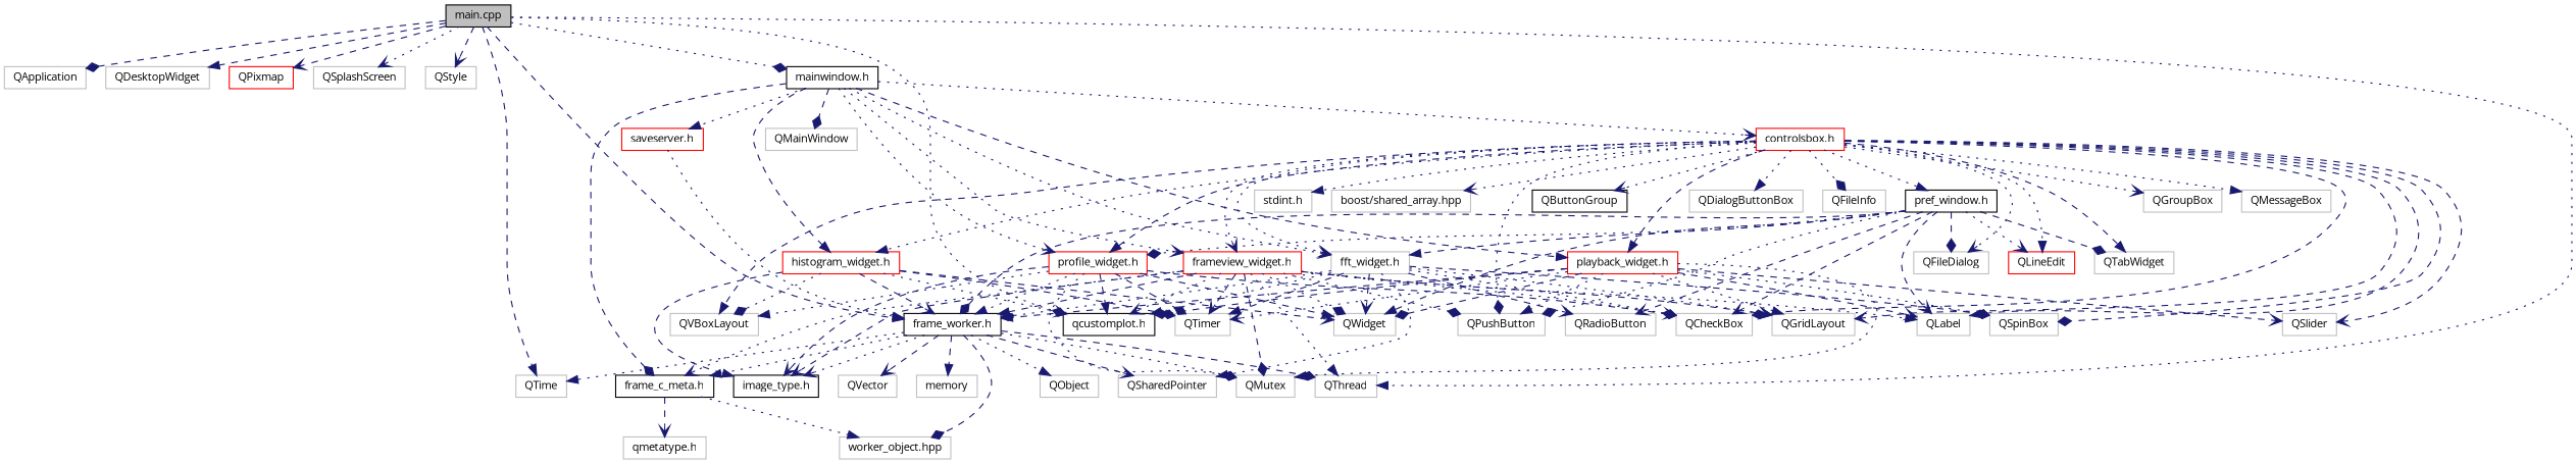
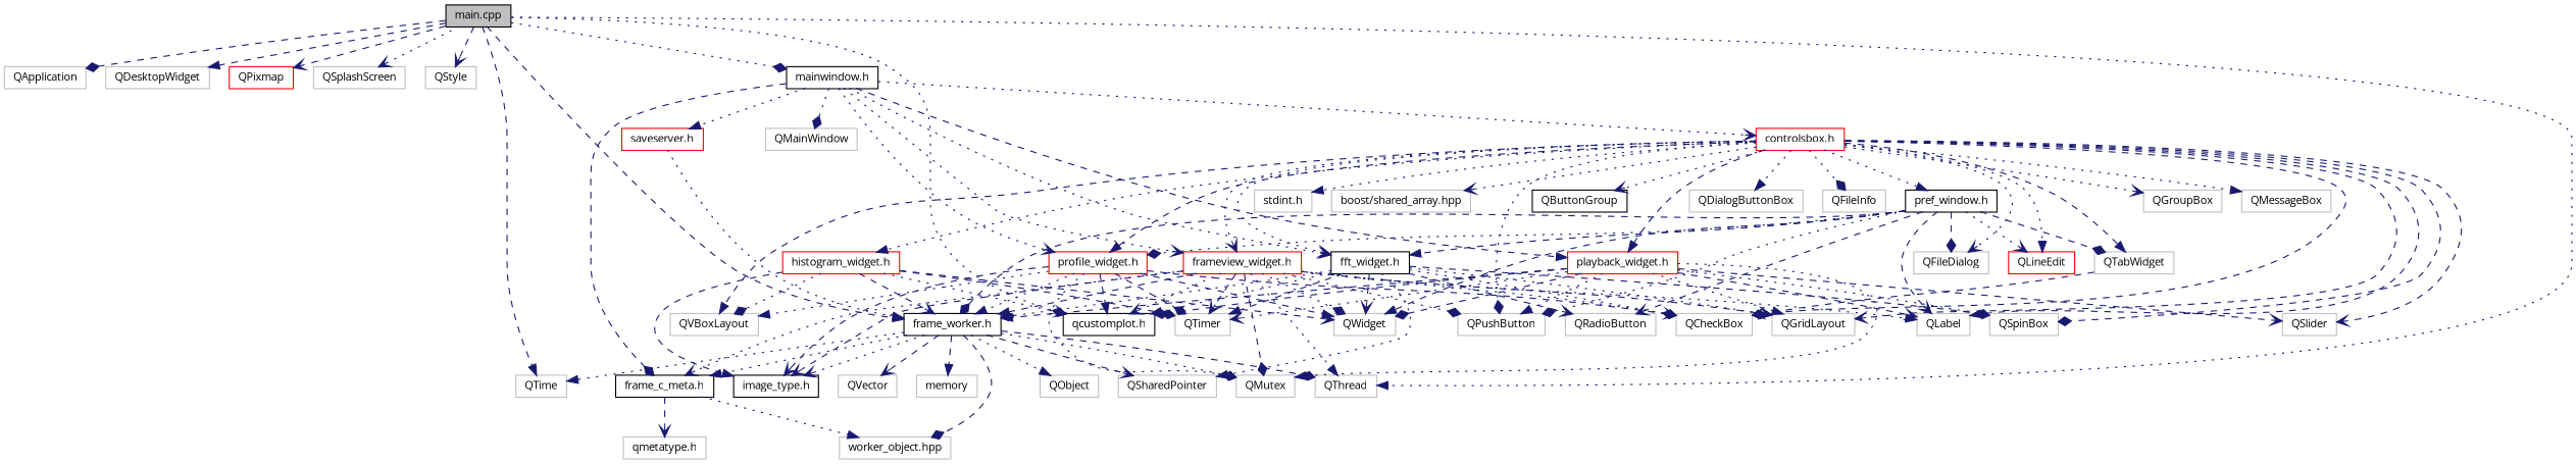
  digraph {
    fontname="Open Sans"
    node [color=grey75 fillcolor=white fontname="Open Sans" fontsize=10 shape=record style=filled]
    edge [arrowhead=normal color=midnightblue fontname="Open Sans" fontsize=10 labelfontname=Helvetica labelfontsize=10 style=dotted]
    n1 [color=black fillcolor=grey75 fontcolor=black height=0.2 label="main.cpp" width=0.4]
    n2 [height=0.2 label=QApplication width=0.4]
    n3 [height=0.2 label=QDesktopWidget width=0.4]
    n4 [color=red height=0.2 label=QPixmap width=0.4]
    n5 [height=0.2 label=QSplashScreen width=0.4]
    n6 [height=0.2 label=QStyle width=0.4]
    n7 [height=0.2 label=QThread width=0.4]
    n8 [height=0.2 label=QTime width=0.4]
    n9 [color=black height=0.2 label="mainwindow.h" width=0.4]
    n10 [color=black height=0.2 label="qcustomplot.h" width=0.4]
    n11 [color=black height=0.2 label="frame_worker.h" width=0.4]
    n12 [height=0.2 label=QMainWindow width=0.4]
    n13 [color=red height=0.2 label="controlsbox.h" width=0.4]
-   n14 [height=0.2 label="fft_widget.h" width=0.4]
+   n14 [color=black height=0.2 label="fft_widget.h" width=0.4]
    n15 [color=black height=0.2 label="frame_c_meta.h" width=0.4]
    n16 [color=red height=0.2 label="frameview_widget.h" width=0.4]
    n17 [color=red height=0.2 label="histogram_widget.h" width=0.4]
    n18 [color=red height=0.2 label="playback_widget.h" width=0.4]
    n19 [color=red height=0.2 label="profile_widget.h" width=0.4]
    n20 [color=red height=0.2 label="saveserver.h" width=0.4]
    n21 [height=0.2 label=QSharedPointer width=0.4]
    n22 [height=0.2 label=QObject width=0.4]
    n23 [height=0.2 label=QMutex width=0.4]
    n24 [height=0.2 label=QVector width=0.4]
    n25 [height=0.2 label=memory width=0.4]
    n26 [height=0.2 label="worker_object.hpp" width=0.4]
    n27 [color=black height=0.2 label="image_type.h" width=0.4]
    n28 [color=black height=0.2 label=QButtonGroup width=0.4]
    n29 [height=0.2 label=QCheckBox width=0.4]
    n30 [height=0.2 label=QDialogButtonBox width=0.4]
    n31 [height=0.2 label=QFileDialog width=0.4]
    n32 [height=0.2 label=QFileInfo width=0.4]
    n33 [height=0.2 label=QGridLayout width=0.4]
    n34 [height=0.2 label=QGroupBox width=0.4]
    n35 [height=0.2 label=QLabel width=0.4]
    n36 [color=red height=0.2 label=QLineEdit width=0.4]
    n37 [height=0.2 label=QMessageBox width=0.4]
    n38 [height=0.2 label=QPushButton width=0.4]
    n39 [height=0.2 label=QSlider width=0.4]
    n40 [height=0.2 label=QSpinBox width=0.4]
    n41 [height=0.2 label=QTabWidget width=0.4]
    n42 [height=0.2 label=QVBoxLayout width=0.4]
    n43 [height=0.2 label="stdint.h" width=0.4]
    n44 [height=0.2 label="boost/shared_array.hpp" width=0.4]
    n45 [color=black height=0.2 label="pref_window.h" width=0.4]
    n46 [height=0.2 label=QWidget width=0.4]
    n47 [height=0.2 label=QRadioButton width=0.4]
    n48 [height=0.2 label=QTimer width=0.4]
    n49 [height=0.2 label="qmetatype.h" width=0.4]
    n1 -> n2 [arrowhead=diamond style=dashed]
    n1 -> n3 [style=dashed]
    n1 -> n4 [arrowhead=vee style=dashed]
    n1 -> n5 [arrowhead=vee]
    n1 -> n6 [arrowhead=vee style=dashed]
    n1 -> n7
    n1 -> n8 [style=dashed]
    n1 -> n9 [arrowhead=diamond]
    n1 -> n10 [arrowhead=diamond]
    n1 -> n11 [style=dashed]
-   n9 -> n12 [arrowhead=diamond style=dashed]
+   n9 -> n12 [arrowhead=diamond]
    n9 -> n13 [arrowhead=vee]
    n9 -> n14 [arrowhead=vee]
    n9 -> n15 [arrowhead=diamond style=dashed]
    n9 -> n16 [arrowhead=vee]
-   n9 -> n17 [style=dashed]
    n9 -> n18 [style=dashed]
    n9 -> n19 [arrowhead=vee]
    n9 -> n20
    n11 -> n7 [arrowhead=diamond style=dashed]
    n11 -> n8
    n11 -> n15
    n11 -> n21 [arrowhead=vee style=dashed]
    n11 -> n22
    n11 -> n23 [arrowhead=diamond]
    n11 -> n24 [arrowhead=vee style=dashed]
    n11 -> n25 [style=dashed]
    n11 -> n26 [arrowhead=diamond style=dashed]
    n11 -> n27 [arrowhead=vee]
    n13 -> n14 [arrowhead=vee]
    n13 -> n16 [arrowhead=vee]
    n13 -> n17
    n13 -> n18 [style=dashed]
    n13 -> n19 [style=dashed]
    n13 -> n28 [arrowhead=vee]
    n13 -> n29 [arrowhead=diamond style=dashed]
    n13 -> n30
    n13 -> n31 [arrowhead=vee]
    n13 -> n32 [arrowhead=diamond]
    n13 -> n33 [arrowhead=vee style=dashed]
    n13 -> n34 [arrowhead=vee]
    n13 -> n35 [style=dashed]
    n13 -> n36
    n13 -> n37
    n13 -> n38 [arrowhead=diamond]
    n13 -> n39 [arrowhead=vee style=dashed]
    n13 -> n40 [arrowhead=diamond style=dashed]
    n13 -> n41 [style=dashed]
    n13 -> n42 [style=dashed]
    n13 -> n43
    n13 -> n44 [arrowhead=vee]
    n13 -> n45
    n14 -> n10
    n14 -> n11 [arrowhead=diamond]
    n14 -> n21
    n14 -> n29 [arrowhead=diamond]
    n14 -> n33 [arrowhead=vee]
    n14 -> n40 [arrowhead=diamond style=dashed]
    n14 -> n46 [arrowhead=vee style=dashed]
    n14 -> n47 [arrowhead=vee style=dashed]
    n14 -> n48 [style=dashed]
    n15 -> n26
    n15 -> n49 [arrowhead=vee style=dashed]
    n16 -> n7
    n16 -> n10 [arrowhead=vee]
    n16 -> n11 [style=dashed]
    n16 -> n15 [arrowhead=vee]
    n16 -> n23 [arrowhead=diamond style=dashed]
    n16 -> n27 [arrowhead=vee style=dashed]
    n16 -> n29 [arrowhead=diamond]
    n16 -> n33 [arrowhead=vee style=dashed]
    n16 -> n35
    n16 -> n38 [arrowhead=diamond]
    n16 -> n46 [arrowhead=diamond]
    n16 -> n48 [arrowhead=vee style=dashed]
    n17 -> n10 [arrowhead=vee]
    n17 -> n11 [arrowhead=vee style=dashed]
    n17 -> n27 [style=dashed]
    n17 -> n42 [arrowhead=diamond]
    n17 -> n46 [arrowhead=vee style=dashed]
    n17 -> n48 [arrowhead=diamond style=dashed]
    n18 -> n10 [arrowhead=diamond style=dashed]
    n18 -> n11 [style=dashed]
    n18 -> n23
    n18 -> n33
    n18 -> n35 [arrowhead=vee style=dashed]
    n18 -> n38
    n18 -> n39 [arrowhead=vee style=dashed]
    n18 -> n40 [arrowhead=diamond]
    n18 -> n46 [arrowhead=diamond style=dashed]
    n18 -> n48 [arrowhead=vee]
    n19 -> n10 [style=dashed]
    n19 -> n11
    n19 -> n23 [arrowhead=diamond]
    n19 -> n27 [arrowhead=vee style=dashed]
    n19 -> n29 [arrowhead=vee style=dashed]
    n19 -> n42
    n19 -> n46 [style=dashed]
    n19 -> n48 [arrowhead=diamond style=dashed]
    n20 -> n11
    n45 -> n11 [arrowhead=diamond style=dashed]
    n45 -> n14 [style=dashed]
    n45 -> n19 [arrowhead=diamond]
-   n45 -> n29 [arrowhead=vee style=dashed]
+   n41 -> n29 [arrowhead=vee style=dashed]
    n45 -> n31 [arrowhead=diamond style=dashed]
    n45 -> n35 [arrowhead=vee style=dashed]
    n45 -> n36 [arrowhead=vee]
    n45 -> n38 [arrowhead=diamond]
    n45 -> n41 [arrowhead=diamond style=dashed]
    n45 -> n46 [style=dashed]
    n45 -> n47 [arrowhead=vee style=dashed]
  }
